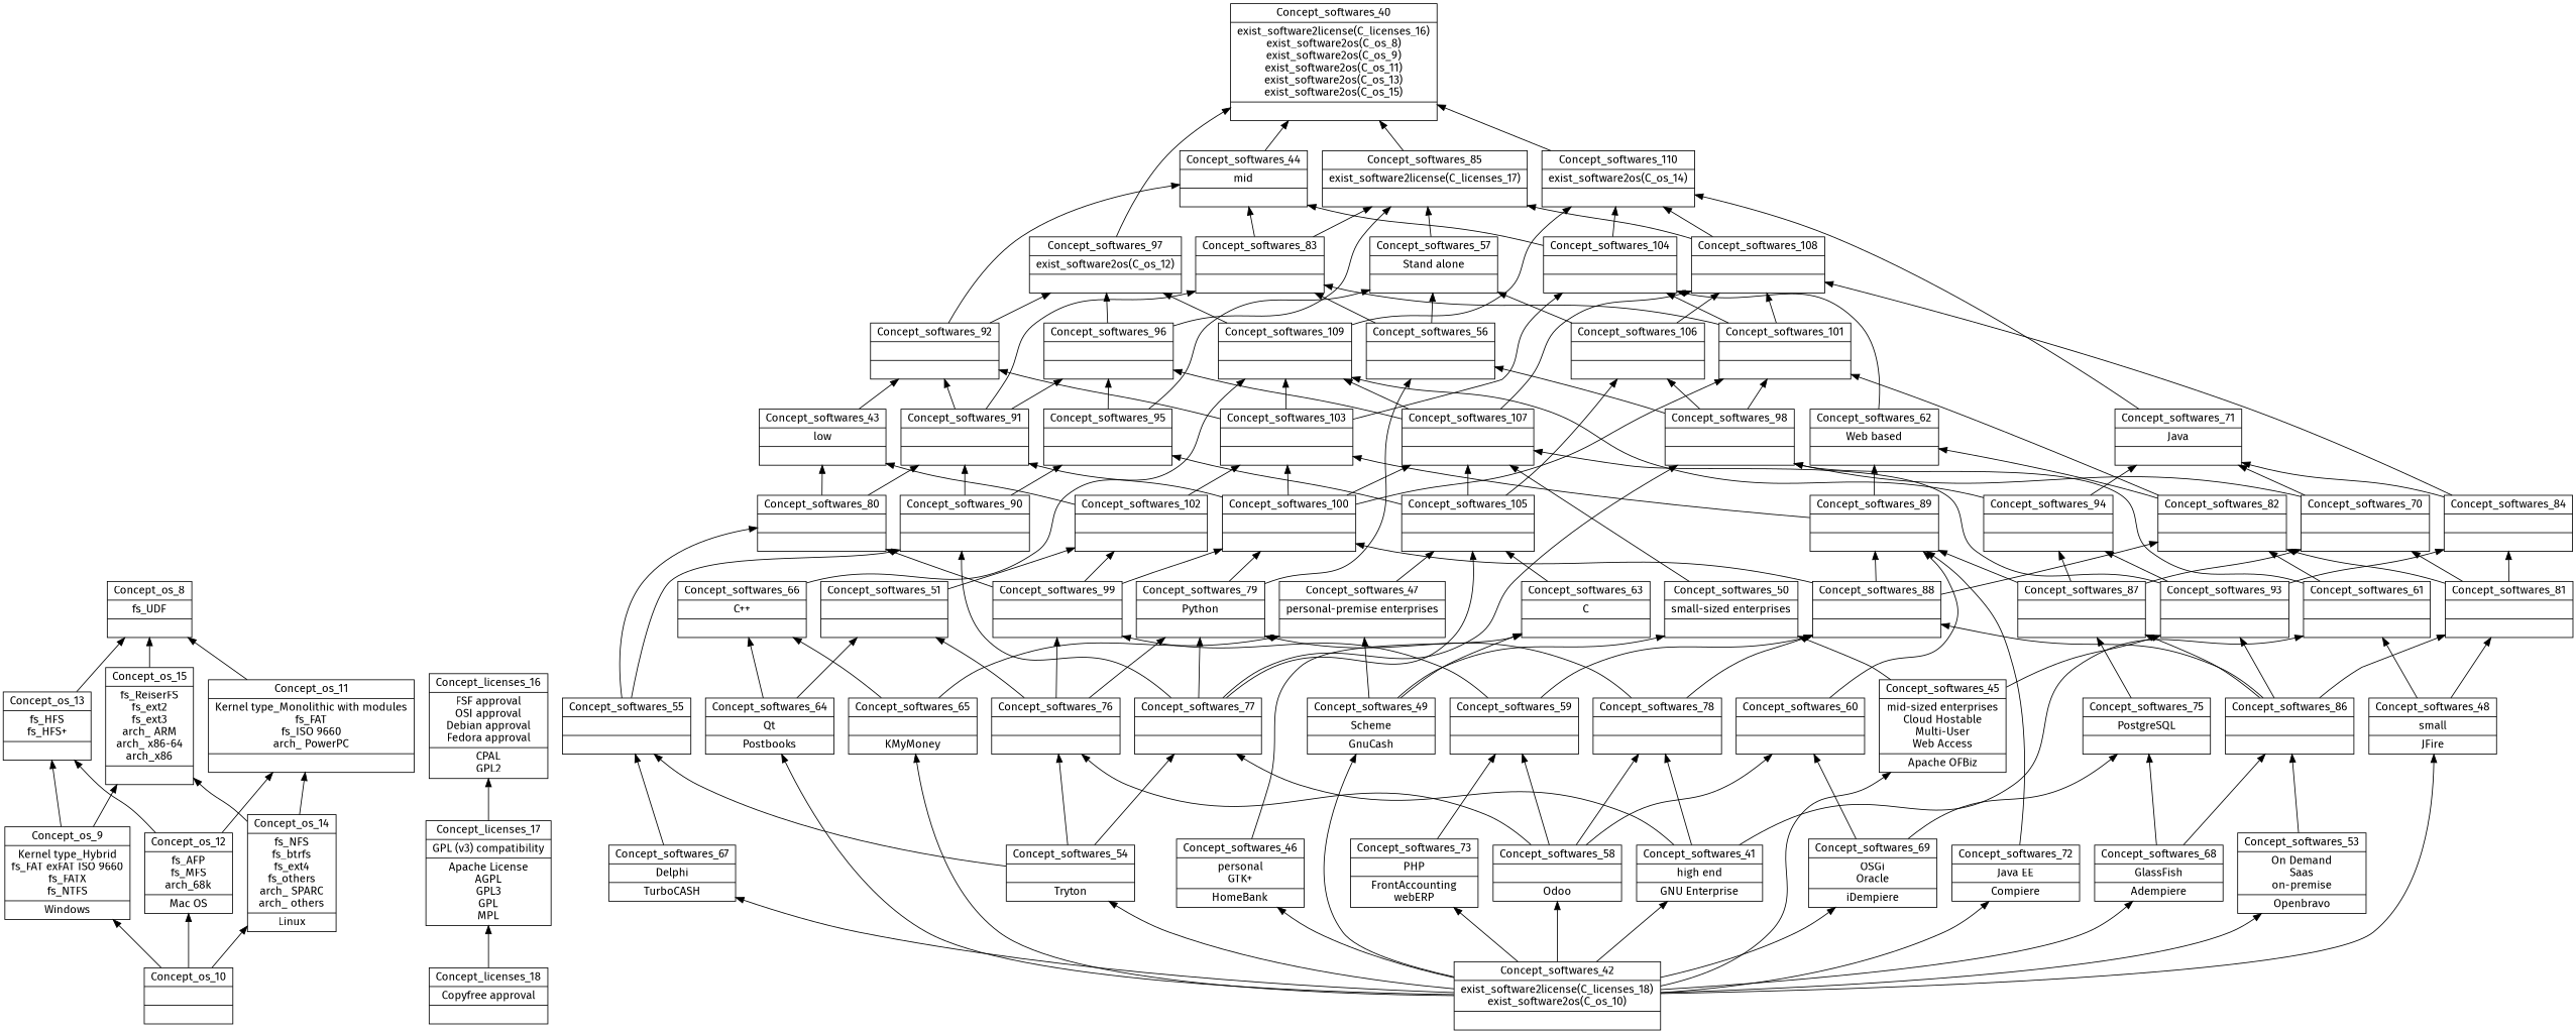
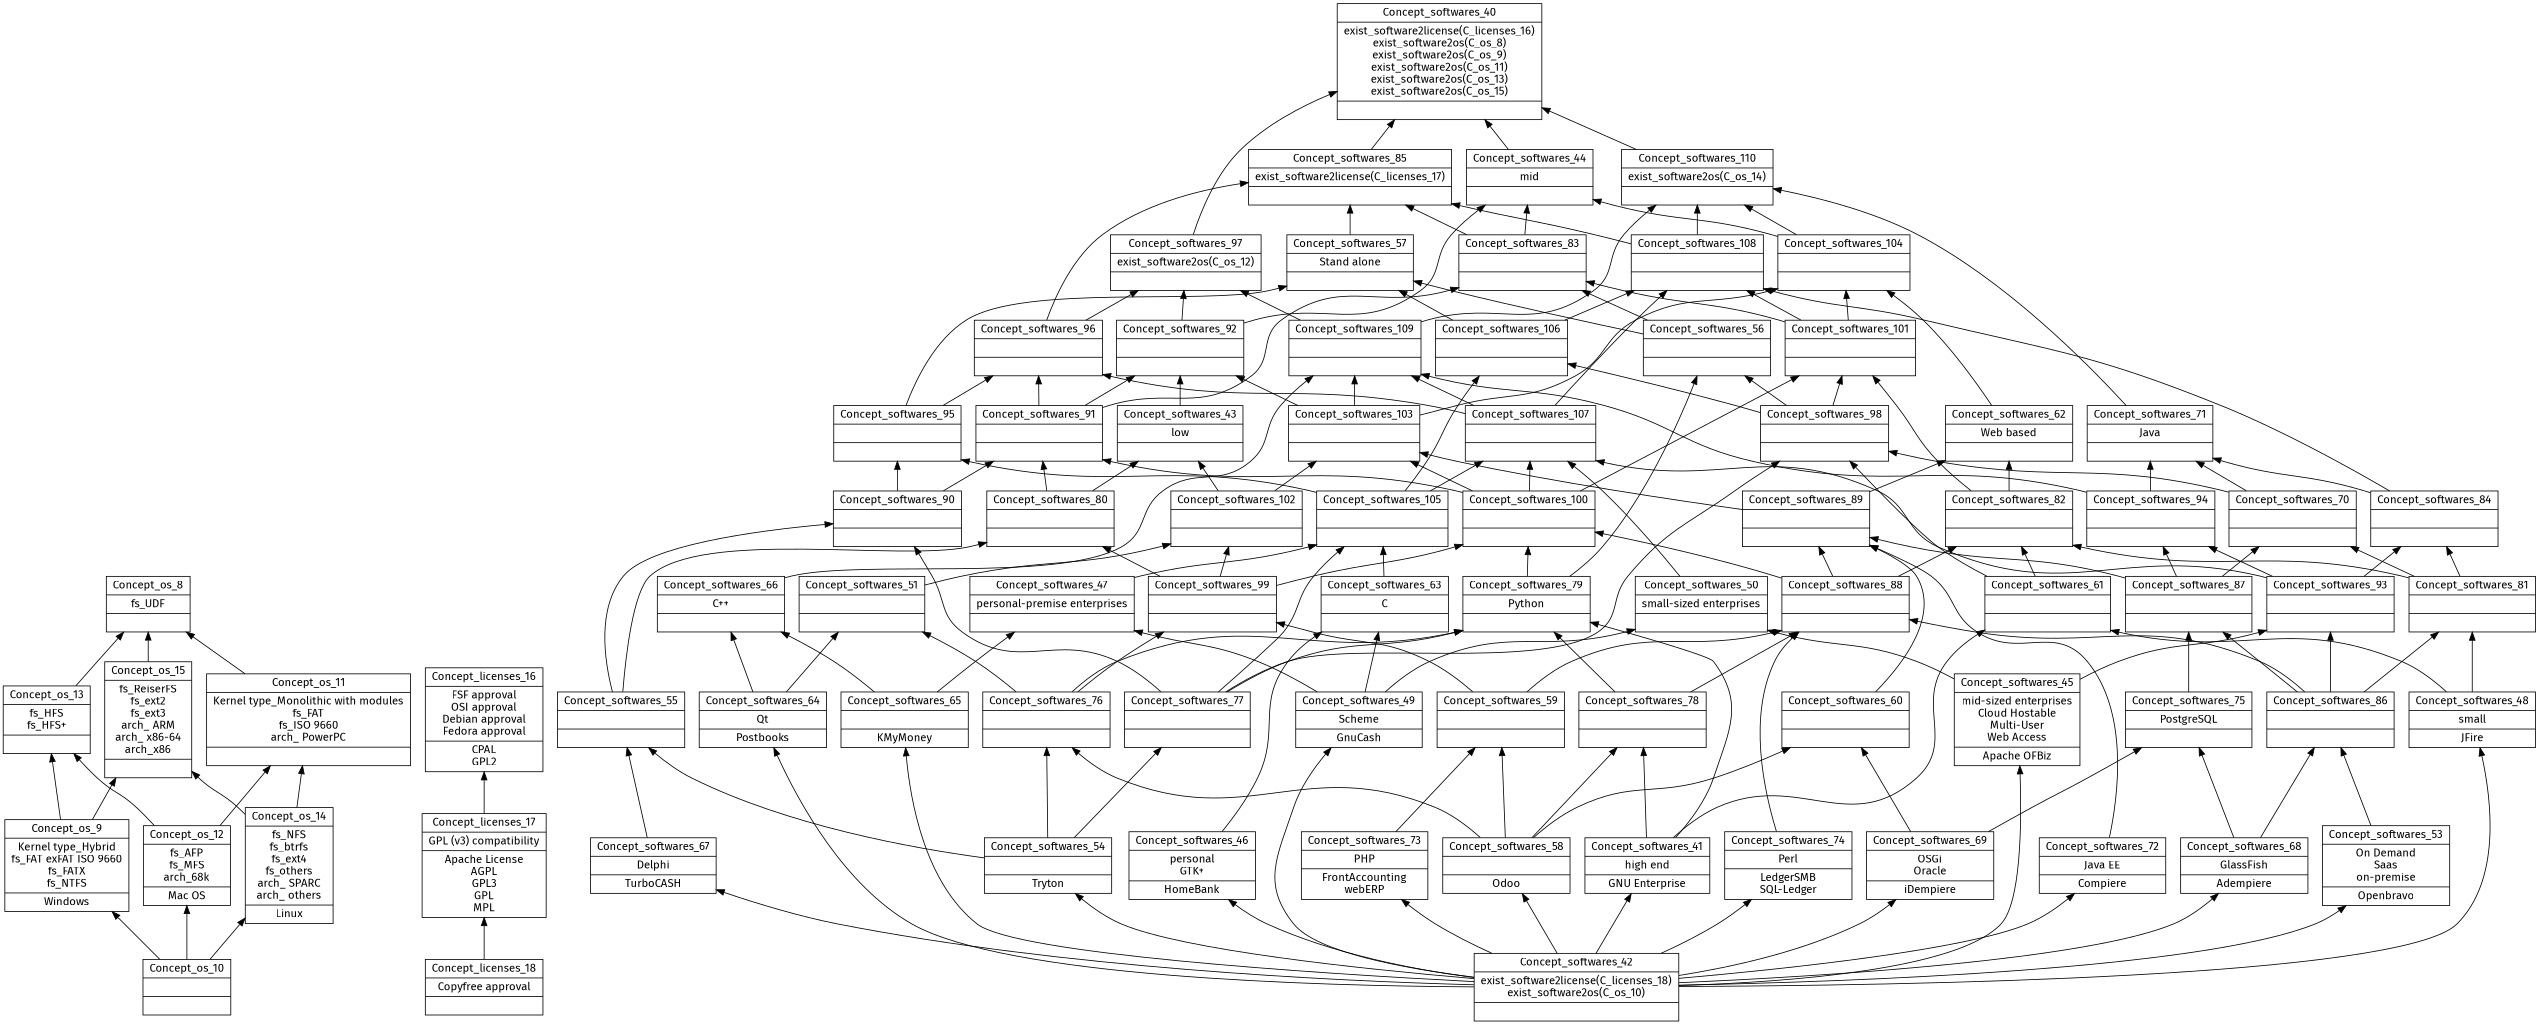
  digraph {
    fontname="Fira Sans"
    rankdir=BT
    node [fontname="Fira Sans" shape=record]
    edge [fontname="Fira Sans"]
    n1 [label="{Concept_os_8|fs_UDF\n|}"]
    n2 [label="{Concept_os_9|Kernel type_Hybrid\nfs_FAT exFAT ISO 9660\nfs_FATX\nfs_NTFS\n|Windows\n}"]
    n3 [label="{Concept_os_13|fs_HFS\nfs_HFS+\n|}"]
    n4 [label="{Concept_os_15|fs_ReiserFS\nfs_ext2\nfs_ext3\narch_ ARM\narch_ x86-64\narch_x86\n|}"]
    n5 [label="{Concept_os_10||}"]
    n6 [label="{Concept_os_12|fs_AFP\nfs_MFS\narch_68k\n|Mac OS\n}"]
    n7 [label="{Concept_os_14|fs_NFS\nfs_btrfs\nfs_ext4\nfs_others\narch_ SPARC\narch_ others\n|Linux\n}"]
    n8 [label="{Concept_os_11|Kernel type_Monolithic with modules\nfs_FAT\nfs_ISO 9660\narch_ PowerPC\n|}"]
    n9 [label="{Concept_licenses_16|FSF approval\nOSI approval\nDebian approval\nFedora approval\n|CPAL\nGPL2\n}"]
    n10 [label="{Concept_licenses_17|GPL (v3) compatibility\n|Apache License\nAGPL\nGPL3\nGPL\nMPL\n}"]
    n11 [label="{Concept_licenses_18|Copyfree approval\n|}"]
    n12 [label="{Concept_softwares_40|exist_software2license(C_licenses_16)\nexist_software2os(C_os_8)\nexist_software2os(C_os_9)\nexist_software2os(C_os_11)\nexist_software2os(C_os_13)\nexist_software2os(C_os_15)\n|}"]
    n13 [label="{Concept_softwares_41|high end\n|GNU Enterprise\n}"]
    n14 [label="{Concept_softwares_61||}"]
    n15 [label="{Concept_softwares_77||}"]
    n16 [label="{Concept_softwares_78||}"]
    n17 [label="{Concept_softwares_42|exist_software2license(C_licenses_18)\nexist_software2os(C_os_10)\n|}"]
    n18 [label="{Concept_softwares_45|mid-sized enterprises\nCloud Hostable\nMulti-User\nWeb Access\n|Apache OFBiz\n}"]
    n19 [label="{Concept_softwares_46|personal\nGTK+\n|HomeBank\n}"]
    n20 [label="{Concept_softwares_48|small\n|JFire\n}"]
    n21 [label="{Concept_softwares_49|Scheme\n|GnuCash\n}"]
    n22 [label="{Concept_softwares_53|On Demand\nSaas\non-premise\n|Openbravo\n}"]
    n23 [label="{Concept_softwares_54||Tryton\n}"]
    n24 [label="{Concept_softwares_58||Odoo\n}"]
    n25 [label="{Concept_softwares_64|Qt\n|Postbooks\n}"]
    n26 [label="{Concept_softwares_65||KMyMoney\n}"]
    n27 [label="{Concept_softwares_67|Delphi\n|TurboCASH\n}"]
    n28 [label="{Concept_softwares_68|GlassFish\n|Adempiere\n}"]
    n29 [label="{Concept_softwares_69|OSGi\nOracle\n|iDempiere\n}"]
    n30 [label="{Concept_softwares_72|Java EE\n|Compiere\n}"]
    n31 [label="{Concept_softwares_73|PHP\n|FrontAccounting\nwebERP\n}"]
+   n32 [label="{Concept_softwares_74|Perl\n|LedgerSMB\nSQL-Ledger\n}"]
    n33 [label="{Concept_softwares_43|low\n|}"]
    n34 [label="{Concept_softwares_92||}"]
    n35 [label="{Concept_softwares_44|mid\n|}"]
    n36 [label="{Concept_softwares_50|small-sized enterprises\n|}"]
    n37 [label="{Concept_softwares_93||}"]
    n38 [label="{Concept_softwares_63|C\n|}"]
    n39 [label="{Concept_softwares_47|personal-premise enterprises\n|}"]
    n40 [label="{Concept_softwares_105||}"]
    n41 [label="{Concept_softwares_81||}"]
    n42 [label="{Concept_softwares_107||}"]
    n43 [label="{Concept_softwares_51||}"]
    n44 [label="{Concept_softwares_102||}"]
    n45 [label="{Concept_softwares_103||}"]
    n46 [label="{Concept_softwares_86||}"]
    n47 [label="{Concept_softwares_55||}"]
    n48 [label="{Concept_softwares_76||}"]
    n49 [label="{Concept_softwares_80||}"]
    n50 [label="{Concept_softwares_90||}"]
    n51 [label="{Concept_softwares_56||}"]
    n52 [label="{Concept_softwares_57|Stand alone\n|}"]
    n53 [label="{Concept_softwares_83||}"]
    n54 [label="{Concept_softwares_85|exist_software2license(C_licenses_17)\n|}"]
    n55 [label="{Concept_softwares_59||}"]
    n56 [label="{Concept_softwares_60||}"]
    n57 [label="{Concept_softwares_88||}"]
    n58 [label="{Concept_softwares_99||}"]
    n59 [label="{Concept_softwares_89||}"]
    n60 [label="{Concept_softwares_82||}"]
    n61 [label="{Concept_softwares_98||}"]
    n62 [label="{Concept_softwares_62|Web based\n|}"]
    n63 [label="{Concept_softwares_104||}"]
    n64 [label="{Concept_softwares_66|C++\n|}"]
    n65 [label="{Concept_softwares_109||}"]
    n66 [label="{Concept_softwares_75|PostgreSQL\n|}"]
    n67 [label="{Concept_softwares_70||}"]
    n68 [label="{Concept_softwares_71|Java\n|}"]
    n69 [label="{Concept_softwares_110|exist_software2os(C_os_14)\n|}"]
    n70 [label="{Concept_softwares_87||}"]
    n71 [label="{Concept_softwares_79|Python\n|}"]
    n72 [label="{Concept_softwares_100||}"]
    n73 [label="{Concept_softwares_91||}"]
    n74 [label="{Concept_softwares_84||}"]
    n75 [label="{Concept_softwares_101||}"]
    n76 [label="{Concept_softwares_108||}"]
    n77 [label="{Concept_softwares_94||}"]
    n78 [label="{Concept_softwares_95||}"]
    n79 [label="{Concept_softwares_96||}"]
    n80 [label="{Concept_softwares_97|exist_software2os(C_os_12)\n|}"]
    n81 [label="{Concept_softwares_106||}"]
    subgraph sub_1 {
      label=os
      n1
      n2
      n3
      n4
      n5
      n6
      n7
      n8
    }
    subgraph sub_2 {
      label=licenses
      n9
      n10
      n11
    }
    subgraph sub_3 {
      label=softwares
      n12
      n13
      n14
      n15
      n16
      n17
      n18
      n19
      n20
      n21
      n22
      n23
      n24
      n25
      n26
      n27
      n28
      n29
      n30
      n31
+     n32
      n33
      n34
      n35
      n36
      n37
      n38
      n39
      n40
      n41
      n42
      n43
      n44
      n45
      n46
      n47
      n48
      n49
      n50
      n51
      n52
      n53
      n54
      n55
      n56
      n57
      n58
      n59
      n60
      n61
      n62
      n63
      n64
      n65
      n66
      n67
      n68
      n69
      n70
      n71
      n72
      n73
      n74
      n75
      n76
      n77
      n78
      n79
      n80
      n81
    }
    n2 -> n3
    n2 -> n4
    n3 -> n1
    n4 -> n1
    n5 -> n2
    n5 -> n6
    n5 -> n7
    n6 -> n3
    n6 -> n8
    n7 -> n4
    n7 -> n8
    n8 -> n1
    n10 -> n9
    n11 -> n10
    n13 -> n14
-   n13 -> n15
+   n13 -> n71
    n13 -> n16
    n14 -> n60
    n14 -> n61
    n15 -> n40
    n15 -> n50
    n15 -> n61
    n15 -> n71
    n16 -> n57
    n16 -> n71
    n17 -> n13
    n17 -> n18
    n17 -> n19
    n17 -> n20
    n17 -> n21
    n17 -> n22
    n17 -> n23
    n17 -> n24
    n17 -> n25
    n17 -> n26
    n17 -> n27
    n17 -> n28
    n17 -> n29
    n17 -> n30
    n17 -> n31
+   n17 -> n32
    n18 -> n36
    n18 -> n37
    n19 -> n38
    n20 -> n14
    n20 -> n41
    n21 -> n36
    n21 -> n38
    n21 -> n39
    n22 -> n46
    n23 -> n15
    n23 -> n47
    n23 -> n48
    n24 -> n16
    n24 -> n48
    n24 -> n55
    n24 -> n56
    n25 -> n43
    n25 -> n64
    n26 -> n39
    n26 -> n64
    n27 -> n47
    n28 -> n46
    n28 -> n66
    n29 -> n56
    n29 -> n66
    n30 -> n59
    n31 -> n55
+   n32 -> n57
    n33 -> n34
    n34 -> n35
    n34 -> n80
    n35 -> n12
    n36 -> n42
    n37 -> n42
    n37 -> n74
    n37 -> n77
    n38 -> n40
    n39 -> n40
    n40 -> n42
    n40 -> n78
    n40 -> n81
    n41 -> n60
    n41 -> n67
    n41 -> n74
    n42 -> n65
    n42 -> n76
    n42 -> n79
    n43 -> n44
    n44 -> n33
    n44 -> n45
    n45 -> n34
    n45 -> n63
    n45 -> n65
    n46 -> n37
    n46 -> n41
    n46 -> n57
    n46 -> n70
    n47 -> n49
    n47 -> n50
    n48 -> n43
    n48 -> n58
    n48 -> n71
    n49 -> n33
    n49 -> n73
    n50 -> n73
    n50 -> n78
    n51 -> n52
    n51 -> n53
    n52 -> n54
    n53 -> n35
    n53 -> n54
    n54 -> n12
    n55 -> n57
    n55 -> n58
    n56 -> n59
    n57 -> n59
    n57 -> n60
    n57 -> n72
    n58 -> n44
    n58 -> n49
    n58 -> n72
    n59 -> n45
    n59 -> n62
    n60 -> n62
    n60 -> n75
    n61 -> n51
    n61 -> n75
    n61 -> n81
    n62 -> n63
    n63 -> n35
    n63 -> n69
    n64 -> n65
    n65 -> n69
    n65 -> n80
    n66 -> n70
    n67 -> n61
    n67 -> n68
    n68 -> n69
    n69 -> n12
    n70 -> n59
    n70 -> n67
    n70 -> n77
    n71 -> n51
    n71 -> n72
    n72 -> n42
    n72 -> n45
    n72 -> n73
    n72 -> n75
    n73 -> n34
    n73 -> n53
    n73 -> n79
    n74 -> n68
    n74 -> n76
    n75 -> n53
    n75 -> n63
    n75 -> n76
    n76 -> n54
    n76 -> n69
    n77 -> n65
    n77 -> n68
    n78 -> n52
    n78 -> n79
    n79 -> n54
    n79 -> n80
    n80 -> n12
    n81 -> n52
    n81 -> n76
  }
